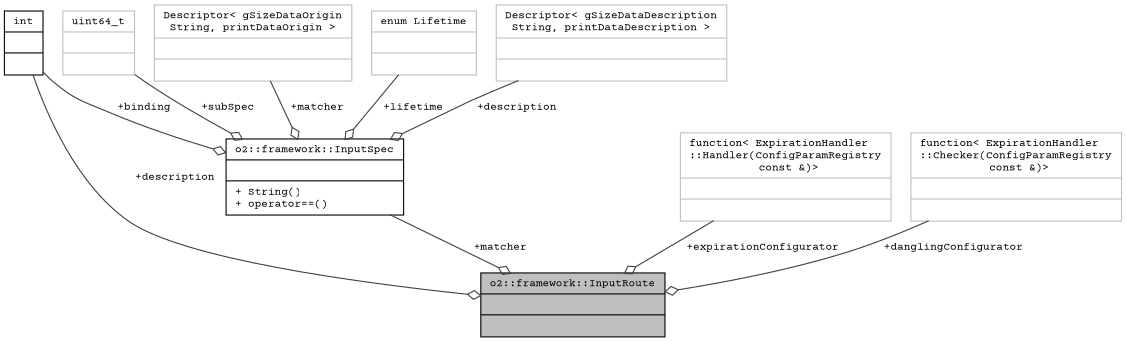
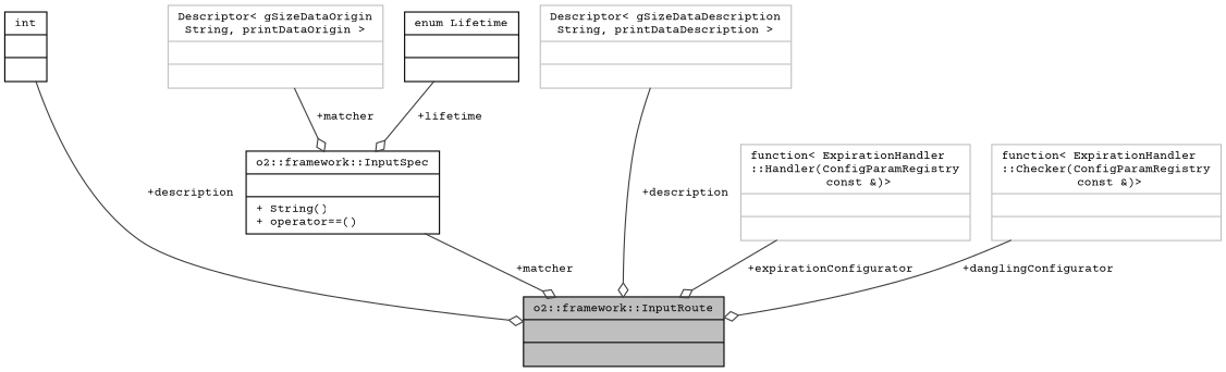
  digraph {
    fontname="Courier Prime"
    node [color=grey75 fontname="Courier Prime" fontsize=10 shape=record]
    edge [arrowhead=odiamond color=grey25 fontname="Courier Prime" fontsize=10 labelfontname=Helvetica labelfontsize=10 style=solid]
    n1 [color=black fillcolor=grey75 fontcolor=black height=0.2 label="{o2::framework::InputRoute\n||}" style=filled width=0.4]
    n2 [color=black height=0.2 label="{int\n||}" width=0.4]
    n3 [color=black height=0.2 label="{o2::framework::InputSpec\n||+ String()\l+ operator==()\l}" width=0.4]
-   n4 [height=0.2 label="{uint64_t\n||}" width=0.4]
    n5 [height=0.2 label="{Descriptor\< gSizeDataOrigin\lString, printDataOrigin \>\n||}" width=0.4]
-   n6 [height=0.2 label="{enum Lifetime\n||}" width=0.4]
+   n6 [color=black height=0.2 label="{enum Lifetime\n||}" width=0.4]
    n7 [height=0.2 label="{Descriptor\< gSizeDataDescription\lString, printDataDescription \>\n||}" width=0.4]
    n8 [height=0.2 label="{function\< ExpirationHandler\l::Handler(ConfigParamRegistry\l const &)\>\n||}" width=0.4]
    n9 [height=0.2 label="{function\< ExpirationHandler\l::Checker(ConfigParamRegistry\l const &)\>\n||}" width=0.4]
    n2 -> n1 [label=" +description"]
-   n2 -> n3 [label=" +binding"]
    n3 -> n1 [label=" +matcher"]
-   n4 -> n3 [label=" +subSpec"]
    n5 -> n3 [label=" +matcher"]
    n6 -> n3 [label=" +lifetime"]
-   n7 -> n3 [label=" +description"]
+   n7 -> n1 [label=" +description"]
    n8 -> n1 [label=" +expirationConfigurator"]
    n9 -> n1 [label=" +danglingConfigurator"]
  }
